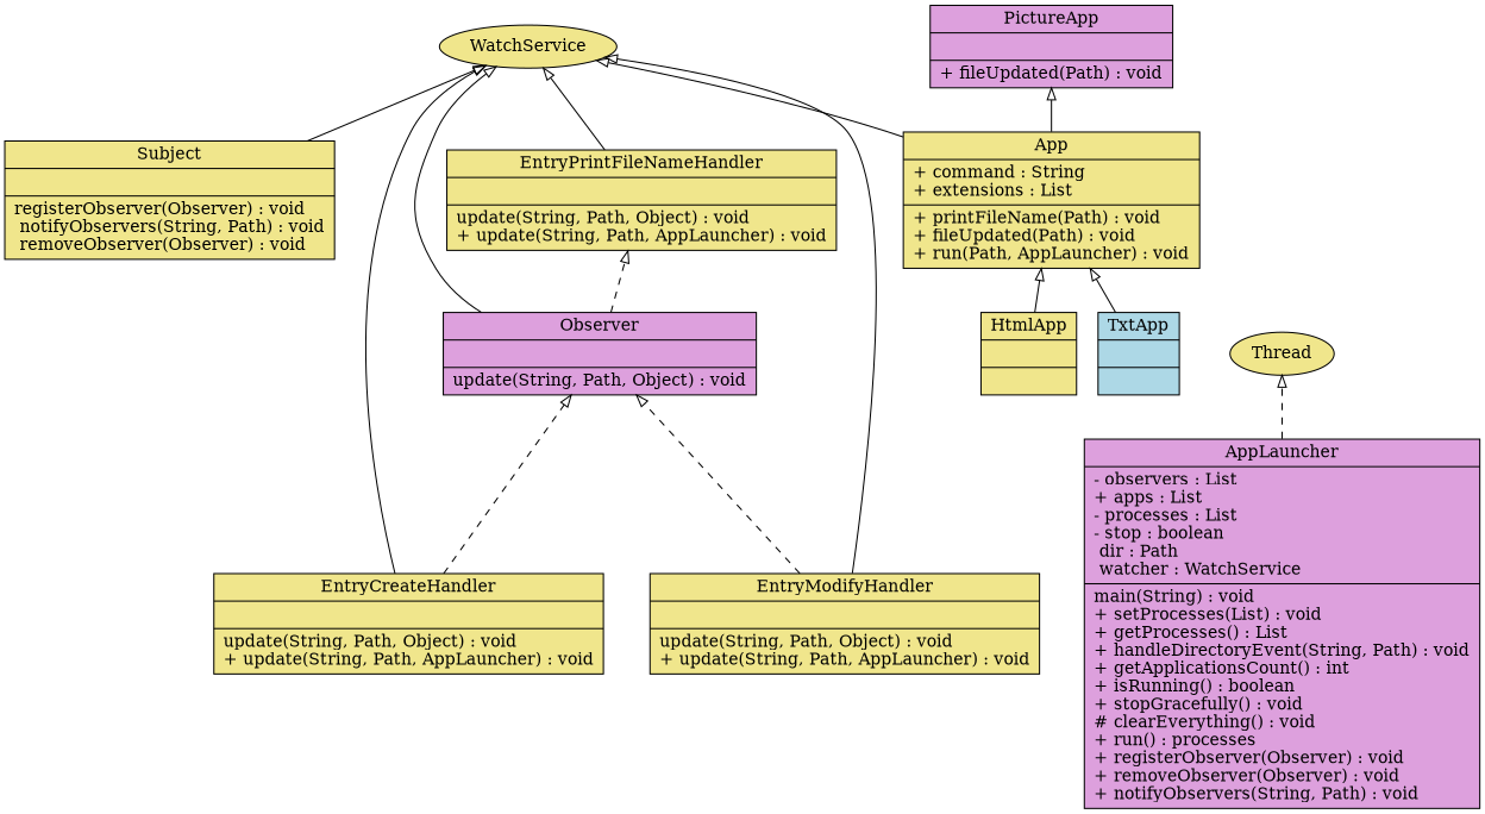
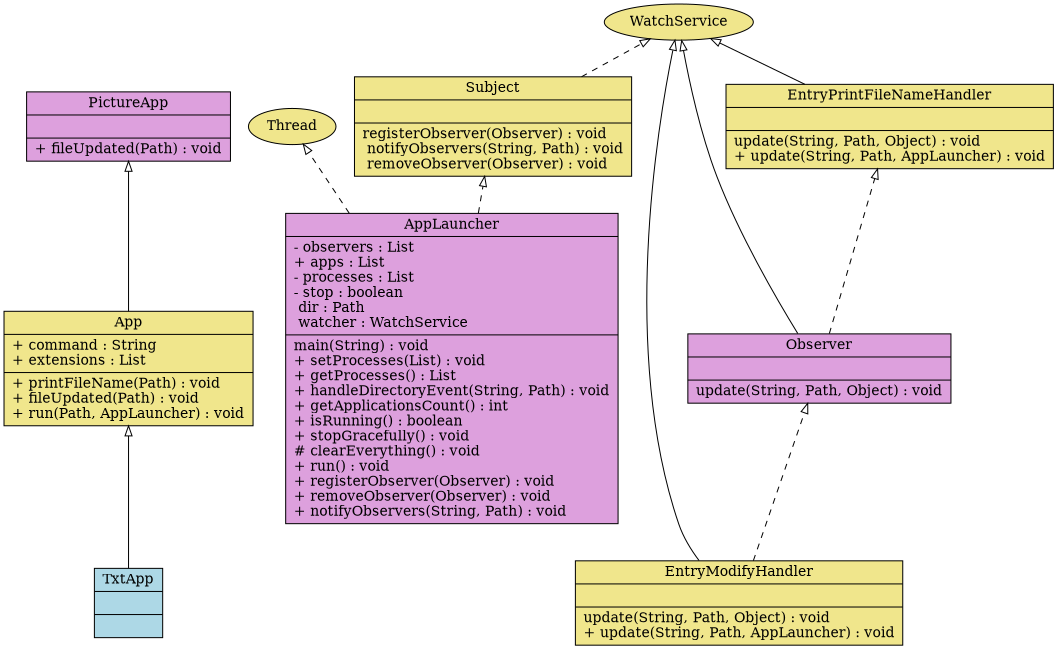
  digraph {
    rankdir=BT
    node [fillcolor=khaki shape=record style=filled]
    edge [arrowhead=onormal style=solid]
    n1 [label="{App|+ command : String\l+ extensions : List\l|+ printFileName(Path) : void\l+ fileUpdated(Path) : void\l+ run(Path, AppLauncher) : void\l}"]
    n2 [label=WatchService shape=""]
    n3 [fillcolor=plum label="{PictureApp||+ fileUpdated(Path) : void\l}"]
-   n4 [fillcolor=plum label="{AppLauncher|- observers : List\l+ apps : List\l- processes : List\l- stop : boolean\l dir : Path\l watcher : WatchService\l| main(String) : void\l+ setProcesses(List) : void\l+ getProcesses() : List\l+ handleDirectoryEvent(String, Path) : void\l+ getApplicationsCount() : int\l+ isRunning() : boolean\l+ stopGracefully() : void\l# clearEverything() : void\l+ run() : processes\l+ registerObserver(Observer) : void\l+ removeObserver(Observer) : void\l+ notifyObservers(String, Path) : void\l}"]
+   n4 [fillcolor=plum label="{AppLauncher|- observers : List\l+ apps : List\l- processes : List\l- stop : boolean\l dir : Path\l watcher : WatchService\l| main(String) : void\l+ setProcesses(List) : void\l+ getProcesses() : List\l+ handleDirectoryEvent(String, Path) : void\l+ getApplicationsCount() : int\l+ isRunning() : boolean\l+ stopGracefully() : void\l# clearEverything() : void\l+ run() : void\l+ registerObserver(Observer) : void\l+ removeObserver(Observer) : void\l+ notifyObservers(String, Path) : void\l}"]
    Thread [shape=""]
    n6 [label="{Subject|| registerObserver(Observer) : void\l notifyObservers(String, Path) : void\l removeObserver(Observer) : void\l}"]
-   n7 [label="{EntryCreateHandler|| update(String, Path, Object) : void\l+ update(String, Path, AppLauncher) : void\l}"]
    n8 [fillcolor=plum label="{Observer|| update(String, Path, Object) : void\l}"]
    n9 [label="{EntryPrintFileNameHandler|| update(String, Path, Object) : void\l+ update(String, Path, AppLauncher) : void\l}"]
    n10 [label="{EntryModifyHandler|| update(String, Path, Object) : void\l+ update(String, Path, AppLauncher) : void\l}"]
-   n11 [label="{HtmlApp||}"]
    n12 [fillcolor=lightblue label="{TxtApp||}"]
-   n1 -> n2
    n1 -> n3
    n4 -> Thread [style=dashed]
-   n6 -> n2
-   n7 -> n2
-   n7 -> n8 [style=dashed]
+   n4 -> n6 [style=dashed]
+   n6 -> n2 [style=dashed]
    n8 -> n2
    n8 -> n9 [style=dashed]
    n9 -> n2
    n10 -> n2
    n10 -> n8 [style=dashed]
-   n11 -> n1
    n12 -> n1
  }
